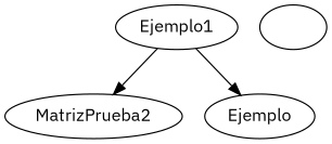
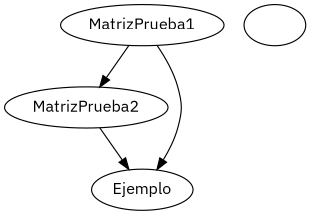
  digraph {
    fontname="IBM Plex Sans"
    rankdir=UD
    node [fontname="IBM Plex Sans"]
    edge [fontname="IBM Plex Sans"]
-   MatrizPrueba1 [label=Ejemplo1]
+   MatrizPrueba1
    MatrizPrueba2
    Ejemplo
    ""
    MatrizPrueba1 -> MatrizPrueba2
    MatrizPrueba1 -> Ejemplo
+   MatrizPrueba2 -> Ejemplo
  }
